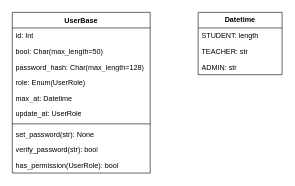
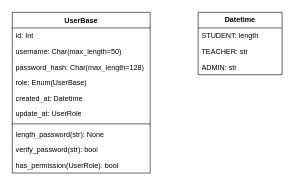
  <mxCell id="0" />
  <mxCell id="1" parent="0" />
  <mxCell id="2" value="UserBase" style="swimlane;fontStyle=1;align=center;verticalAlign=top;childLayout=stackLayout;horizontal=1;startSize=26;horizontalStack=0;resizeParent=1;resizeParentMax=0;resizeLast=0;collapsible=1;marginBottom=0;whiteSpace=wrap;html=1;" parent="1" vertex="1"><mxGeometry x="20" y="20" width="230" height="268" as="geometry" /></mxCell>
  <mxCell id="3" value="id: Int" style="text;strokeColor=none;fillColor=none;align=left;verticalAlign=top;spacingLeft=4;spacingRight=4;overflow=hidden;rotatable=0;points=[[0,0.5],[1,0.5]];portConstraint=eastwest;whiteSpace=wrap;html=1;" parent="2" vertex="1"><mxGeometry y="26" width="230" height="26" as="geometry" /></mxCell>
- <mxCell id="4" value="bool: Char(max_length=50)" style="text;strokeColor=none;fillColor=none;align=left;verticalAlign=top;spacingLeft=4;spacingRight=4;overflow=hidden;rotatable=0;points=[[0,0.5],[1,0.5]];portConstraint=eastwest;whiteSpace=wrap;html=1;" parent="2" vertex="1"><mxGeometry y="52" width="230" height="26" as="geometry" /></mxCell>
+ <mxCell id="4" value="username: Char(max_length=50)" style="text;strokeColor=none;fillColor=none;align=left;verticalAlign=top;spacingLeft=4;spacingRight=4;overflow=hidden;rotatable=0;points=[[0,0.5],[1,0.5]];portConstraint=eastwest;whiteSpace=wrap;html=1;" parent="2" vertex="1"><mxGeometry y="52" width="230" height="26" as="geometry" /></mxCell>
  <mxCell id="5" value="password_hash: Char(max_length=128)" style="text;strokeColor=none;fillColor=none;align=left;verticalAlign=top;spacingLeft=4;spacingRight=4;overflow=hidden;rotatable=0;points=[[0,0.5],[1,0.5]];portConstraint=eastwest;whiteSpace=wrap;html=1;" parent="2" vertex="1"><mxGeometry y="78" width="230" height="26" as="geometry" /></mxCell>
- <mxCell id="6" value="role: Enum(UserRole)" style="text;strokeColor=none;fillColor=none;align=left;verticalAlign=top;spacingLeft=4;spacingRight=4;overflow=hidden;rotatable=0;points=[[0,0.5],[1,0.5]];portConstraint=eastwest;whiteSpace=wrap;html=1;" parent="2" vertex="1"><mxGeometry y="104" width="230" height="26" as="geometry" /></mxCell>
- <mxCell id="7" value="max_at: Datetime" style="text;strokeColor=none;fillColor=none;align=left;verticalAlign=top;spacingLeft=4;spacingRight=4;overflow=hidden;rotatable=0;points=[[0,0.5],[1,0.5]];portConstraint=eastwest;whiteSpace=wrap;html=1;" parent="2" vertex="1"><mxGeometry y="130" width="230" height="26" as="geometry" /></mxCell>
+ <mxCell id="6" value="role: Enum(UserBase)" style="text;strokeColor=none;fillColor=none;align=left;verticalAlign=top;spacingLeft=4;spacingRight=4;overflow=hidden;rotatable=0;points=[[0,0.5],[1,0.5]];portConstraint=eastwest;whiteSpace=wrap;html=1;" parent="2" vertex="1"><mxGeometry y="104" width="230" height="26" as="geometry" /></mxCell>
+ <mxCell id="7" value="created_at: Datetime" style="text;strokeColor=none;fillColor=none;align=left;verticalAlign=top;spacingLeft=4;spacingRight=4;overflow=hidden;rotatable=0;points=[[0,0.5],[1,0.5]];portConstraint=eastwest;whiteSpace=wrap;html=1;" parent="2" vertex="1"><mxGeometry y="130" width="230" height="26" as="geometry" /></mxCell>
  <mxCell id="8" value="update_at: UserRole" style="text;strokeColor=none;fillColor=none;align=left;verticalAlign=top;spacingLeft=4;spacingRight=4;overflow=hidden;rotatable=0;points=[[0,0.5],[1,0.5]];portConstraint=eastwest;whiteSpace=wrap;html=1;" parent="2" vertex="1"><mxGeometry y="156" width="230" height="26" as="geometry" /></mxCell>
  <mxCell id="9" value="" style="line;strokeWidth=1;fillColor=none;align=left;verticalAlign=middle;spacingTop=-1;spacingLeft=3;spacingRight=3;rotatable=0;labelPosition=right;points=[];portConstraint=eastwest;strokeColor=inherit;" parent="2" vertex="1"><mxGeometry y="182" width="230" height="8" as="geometry" /></mxCell>
- <mxCell id="10" value="set_password(str): None" style="text;strokeColor=none;fillColor=none;align=left;verticalAlign=top;spacingLeft=4;spacingRight=4;overflow=hidden;rotatable=0;points=[[0,0.5],[1,0.5]];portConstraint=eastwest;whiteSpace=wrap;html=1;" parent="2" vertex="1"><mxGeometry y="190" width="230" height="26" as="geometry" /></mxCell>
+ <mxCell id="10" value="length_password(str): None" style="text;strokeColor=none;fillColor=none;align=left;verticalAlign=top;spacingLeft=4;spacingRight=4;overflow=hidden;rotatable=0;points=[[0,0.5],[1,0.5]];portConstraint=eastwest;whiteSpace=wrap;html=1;" parent="2" vertex="1"><mxGeometry y="190" width="230" height="26" as="geometry" /></mxCell>
  <mxCell id="11" value="verify_password(str): bool" style="text;strokeColor=none;fillColor=none;align=left;verticalAlign=top;spacingLeft=4;spacingRight=4;overflow=hidden;rotatable=0;points=[[0,0.5],[1,0.5]];portConstraint=eastwest;whiteSpace=wrap;html=1;" parent="2" vertex="1"><mxGeometry y="216" width="230" height="26" as="geometry" /></mxCell>
  <mxCell id="12" value="has_permission(UserRole): bool" style="text;strokeColor=none;fillColor=none;align=left;verticalAlign=top;spacingLeft=4;spacingRight=4;overflow=hidden;rotatable=0;points=[[0,0.5],[1,0.5]];portConstraint=eastwest;whiteSpace=wrap;html=1;" parent="2" vertex="1"><mxGeometry y="242" width="230" height="26" as="geometry" /></mxCell>
  <mxCell id="13" value="&lt;b&gt;Datetime&lt;/b&gt;" style="swimlane;fontStyle=0;childLayout=stackLayout;horizontal=1;startSize=26;fillColor=none;horizontalStack=0;resizeParent=1;resizeParentMax=0;resizeLast=0;collapsible=1;marginBottom=0;whiteSpace=wrap;html=1;" vertex="1" parent="1"><mxGeometry x="330" y="20" width="140" height="104" as="geometry" /></mxCell>
  <mxCell id="14" value="STUDENT: length" style="text;strokeColor=none;fillColor=none;align=left;verticalAlign=top;spacingLeft=4;spacingRight=4;overflow=hidden;rotatable=0;points=[[0,0.5],[1,0.5]];portConstraint=eastwest;whiteSpace=wrap;html=1;" vertex="1" parent="13"><mxGeometry y="26" width="140" height="26" as="geometry" /></mxCell>
  <mxCell id="15" value="TEACHER: str" style="text;strokeColor=none;fillColor=none;align=left;verticalAlign=top;spacingLeft=4;spacingRight=4;overflow=hidden;rotatable=0;points=[[0,0.5],[1,0.5]];portConstraint=eastwest;whiteSpace=wrap;html=1;" vertex="1" parent="13"><mxGeometry y="52" width="140" height="26" as="geometry" /></mxCell>
  <mxCell id="16" value="ADMIN: str" style="text;strokeColor=none;fillColor=none;align=left;verticalAlign=top;spacingLeft=4;spacingRight=4;overflow=hidden;rotatable=0;points=[[0,0.5],[1,0.5]];portConstraint=eastwest;whiteSpace=wrap;html=1;" vertex="1" parent="13"><mxGeometry y="78" width="140" height="26" as="geometry" /></mxCell>
